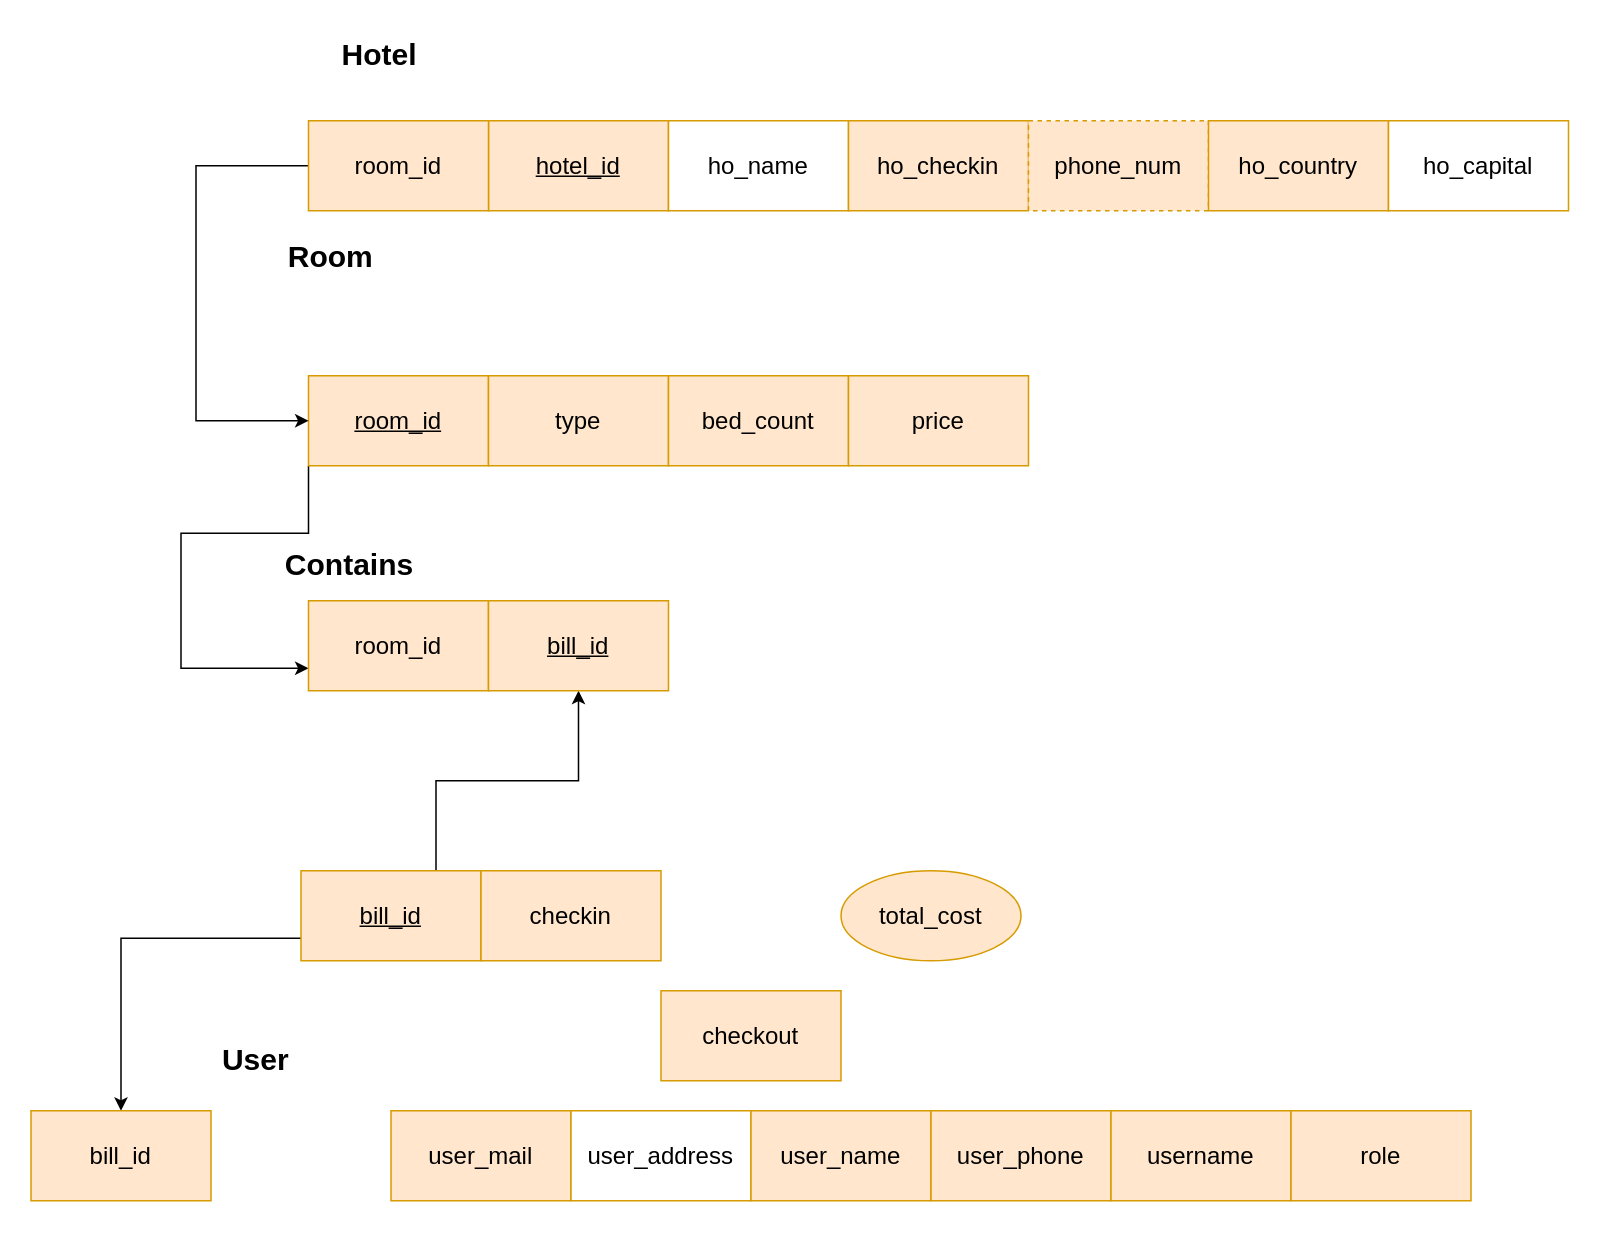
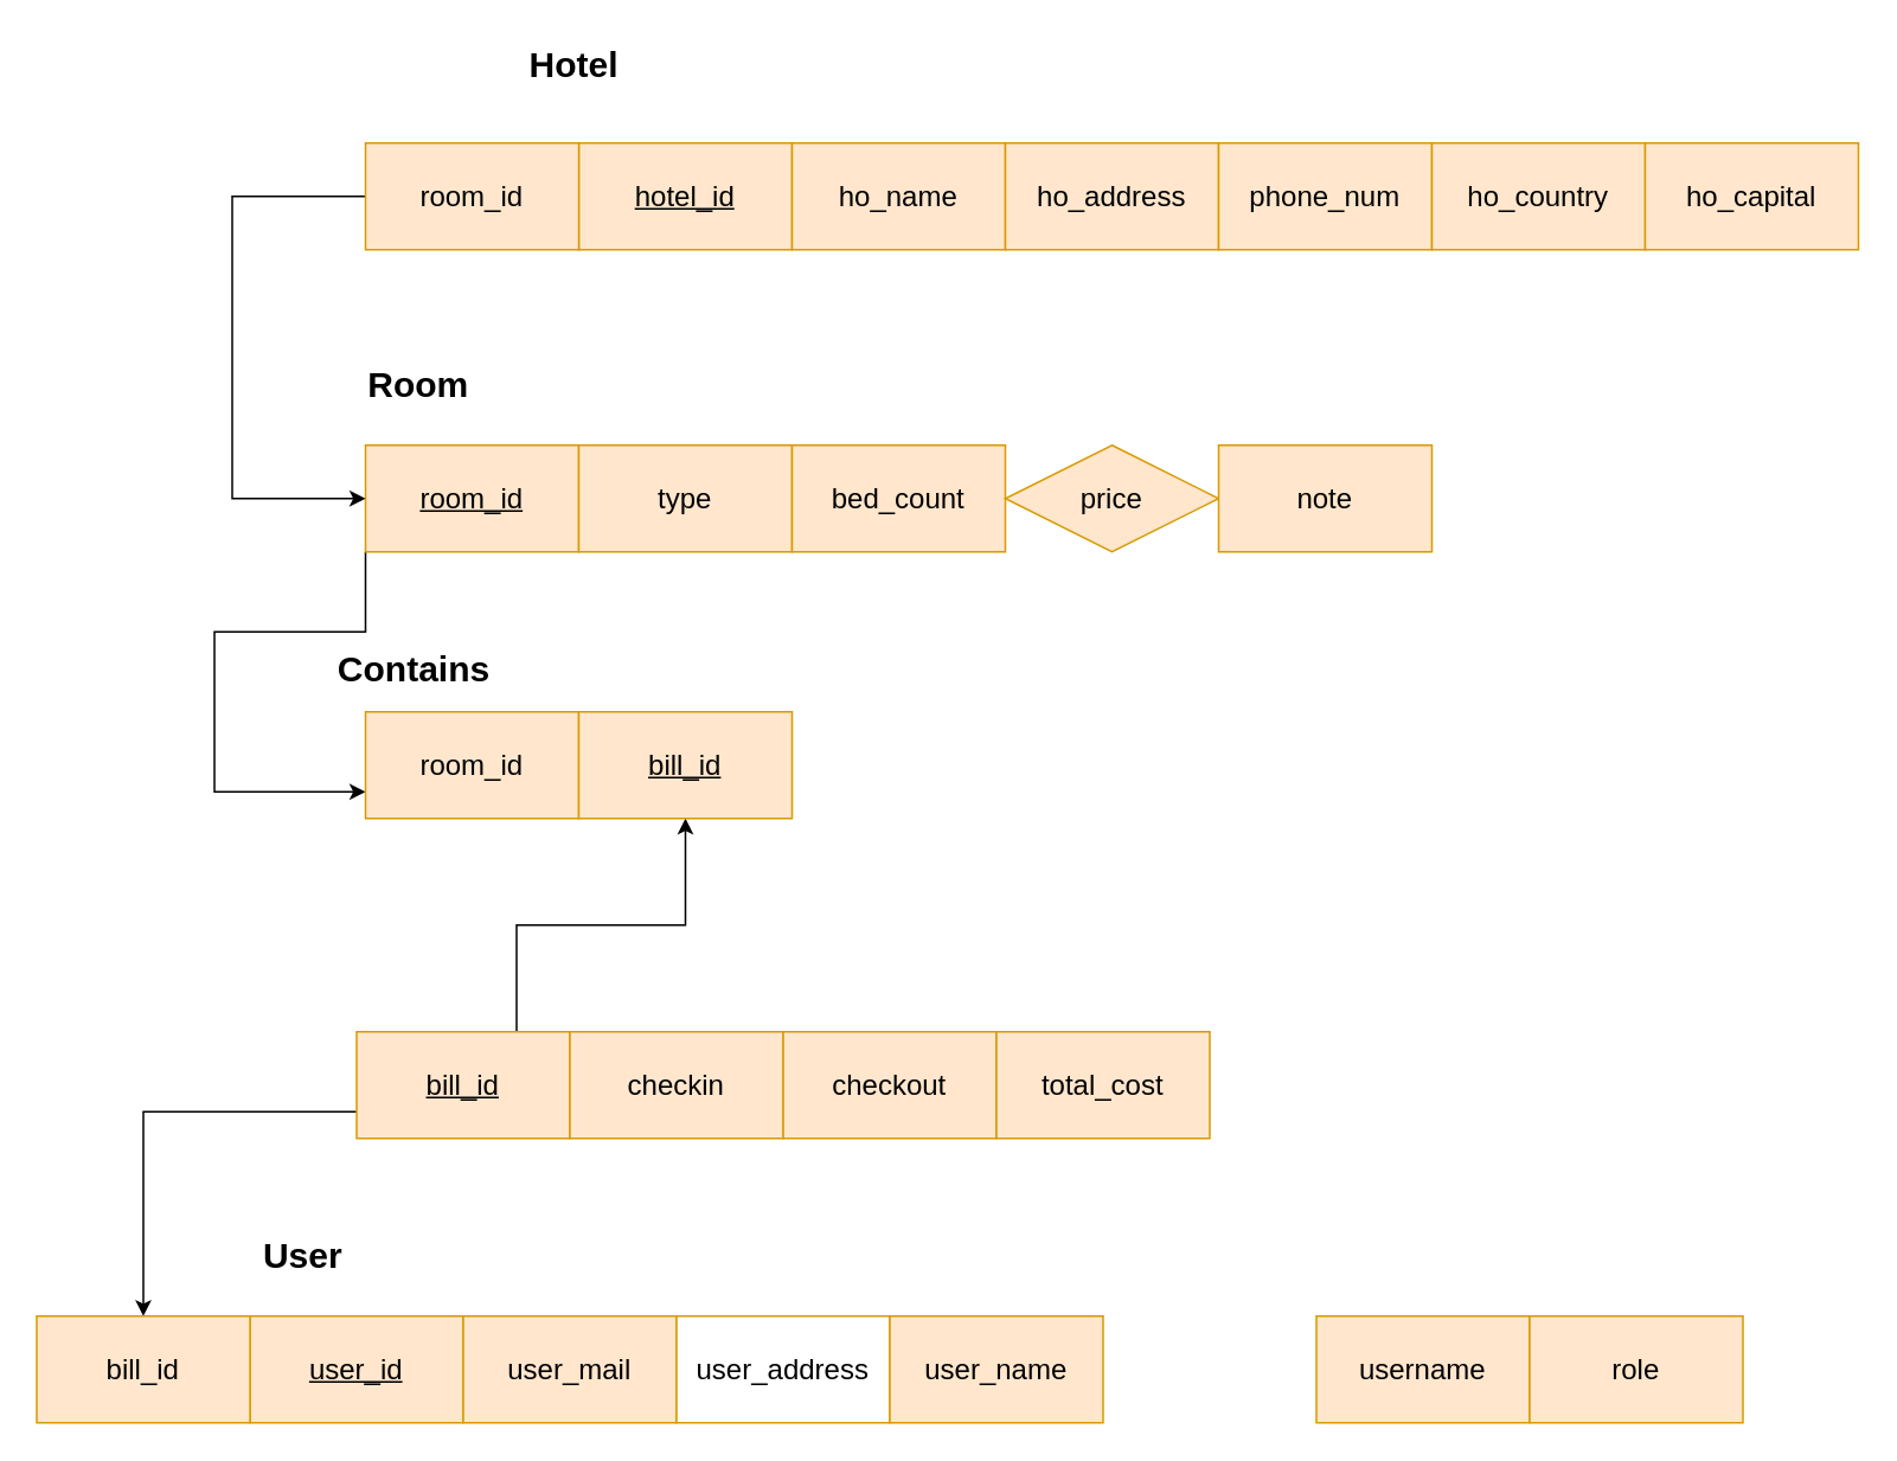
  <mxCell id="0" />
  <mxCell id="1" parent="0" />
  <mxCell id="2" style="edgeStyle=orthogonalEdgeStyle;rounded=0;orthogonalLoop=1;jettySize=auto;html=1;exitX=0;exitY=1;exitDx=0;exitDy=0;entryX=0;entryY=0.75;entryDx=0;entryDy=0;fontSize=16;" edge="1" parent="1" source="3" target="31"><mxGeometry relative="1" as="geometry"><Array as="points"><mxPoint x="205" y="355" /><mxPoint x="120" y="355" /><mxPoint x="120" y="445" /></Array></mxGeometry></mxCell>
  <mxCell id="3" value="&lt;u&gt;&lt;font style=&quot;font-size: 16px;&quot;&gt;room_id&lt;/font&gt;&lt;/u&gt;" style="rounded=0;whiteSpace=wrap;html=1;fillColor=#ffe6cc;strokeColor=#d79b00;" vertex="1" parent="1"><mxGeometry x="205" y="250" width="120" height="60" as="geometry" /></mxCell>
  <mxCell id="4" value="&lt;font style=&quot;font-size: 16px;&quot;&gt;type&lt;/font&gt;" style="rounded=0;whiteSpace=wrap;html=1;fillColor=#ffe6cc;strokeColor=#d79b00;" vertex="1" parent="1"><mxGeometry x="325" y="250" width="120" height="60" as="geometry" /></mxCell>
  <mxCell id="5" value="&lt;font style=&quot;font-size: 16px;&quot;&gt;bed_count&lt;/font&gt;" style="rounded=0;whiteSpace=wrap;html=1;fillColor=#ffe6cc;strokeColor=#d79b00;" vertex="1" parent="1"><mxGeometry x="445" y="250" width="120" height="60" as="geometry" /></mxCell>
- <mxCell id="6" value="&lt;font style=&quot;font-size: 16px;&quot;&gt;price&lt;/font&gt;" style="rounded=0;whiteSpace=wrap;html=1;fillColor=#ffe6cc;strokeColor=#d79b00;" vertex="1" parent="1"><mxGeometry x="565" y="250" width="120" height="60" as="geometry" /></mxCell>
- <mxCell id="7" value="&lt;b&gt;&lt;font style=&quot;font-size: 20px;&quot;&gt;Room&lt;/font&gt;&lt;/b&gt;" style="text;html=1;strokeColor=none;fillColor=none;align=center;verticalAlign=middle;whiteSpace=wrap;rounded=0;" vertex="1" parent="1"><mxGeometry x="190" y="155" width="60" height="30" as="geometry" /></mxCell>
+ <mxCell id="6" value="&lt;font style=&quot;font-size: 16px;&quot;&gt;price&lt;/font&gt;" style="rhombus;whiteSpace=wrap;html=1;fillColor=#ffe6cc;strokeColor=#d79b00;" vertex="1" parent="1"><mxGeometry x="565" y="250" width="120" height="60" as="geometry" /></mxCell>
+ <mxCell id="7" value="&lt;b&gt;&lt;font style=&quot;font-size: 20px;&quot;&gt;Room&lt;/font&gt;&lt;/b&gt;" style="text;html=1;strokeColor=none;fillColor=none;align=center;verticalAlign=middle;whiteSpace=wrap;rounded=0;" vertex="1" parent="1"><mxGeometry x="205" y="200" width="60" height="30" as="geometry" /></mxCell>
+ <mxCell id="8" value="&lt;font style=&quot;font-size: 16px;&quot;&gt;note&lt;/font&gt;" style="rounded=0;whiteSpace=wrap;html=1;fillColor=#ffe6cc;strokeColor=#d79b00;" vertex="1" parent="1"><mxGeometry x="685" y="250" width="120" height="60" as="geometry" /></mxCell>
  <mxCell id="9" value="&lt;u&gt;&lt;font style=&quot;font-size: 16px;&quot;&gt;hotel_id&lt;/font&gt;&lt;/u&gt;" style="rounded=0;whiteSpace=wrap;html=1;fillColor=#ffe6cc;strokeColor=#d79b00;" vertex="1" parent="1"><mxGeometry x="325" y="80" width="120" height="60" as="geometry" /></mxCell>
- <mxCell id="10" value="&lt;font style=&quot;font-size: 16px;&quot;&gt;ho_name&lt;/font&gt;" style="rounded=0;whiteSpace=wrap;html=1;fillColor=#ffffff;strokeColor=#d79b00;" vertex="1" parent="1"><mxGeometry x="445" y="80" width="120" height="60" as="geometry" /></mxCell>
- <mxCell id="11" value="&lt;font style=&quot;font-size: 16px;&quot;&gt;ho_checkin&lt;/font&gt;" style="rounded=0;whiteSpace=wrap;html=1;fillColor=#ffe6cc;strokeColor=#d79b00;" vertex="1" parent="1"><mxGeometry x="565" y="80" width="120" height="60" as="geometry" /></mxCell>
- <mxCell id="12" value="&lt;font style=&quot;font-size: 16px;&quot;&gt;phone_num&lt;/font&gt;" style="rounded=0;whiteSpace=wrap;html=1;fillColor=#ffe6cc;strokeColor=#d79b00;dashed=1;" vertex="1" parent="1"><mxGeometry x="685" y="80" width="120" height="60" as="geometry" /></mxCell>
- <mxCell id="13" value="&lt;b&gt;&lt;font style=&quot;font-size: 20px;&quot;&gt;Hotel&lt;/font&gt;&lt;/b&gt;" style="text;html=1;strokeColor=none;fillColor=none;align=center;verticalAlign=middle;whiteSpace=wrap;rounded=0;" vertex="1" parent="1"><mxGeometry x="205" y="20" width="95" height="30" as="geometry" /></mxCell>
+ <mxCell id="10" value="&lt;font style=&quot;font-size: 16px;&quot;&gt;ho_name&lt;/font&gt;" style="rounded=0;whiteSpace=wrap;html=1;fillColor=#ffe6cc;strokeColor=#d79b00;" vertex="1" parent="1"><mxGeometry x="445" y="80" width="120" height="60" as="geometry" /></mxCell>
+ <mxCell id="11" value="&lt;font style=&quot;font-size: 16px;&quot;&gt;ho_address&lt;/font&gt;" style="rounded=0;whiteSpace=wrap;html=1;fillColor=#ffe6cc;strokeColor=#d79b00;" vertex="1" parent="1"><mxGeometry x="565" y="80" width="120" height="60" as="geometry" /></mxCell>
+ <mxCell id="12" value="&lt;font style=&quot;font-size: 16px;&quot;&gt;phone_num&lt;/font&gt;" style="rounded=0;whiteSpace=wrap;html=1;fillColor=#ffe6cc;strokeColor=#d79b00;" vertex="1" parent="1"><mxGeometry x="685" y="80" width="120" height="60" as="geometry" /></mxCell>
+ <mxCell id="13" value="&lt;b&gt;&lt;font style=&quot;font-size: 20px;&quot;&gt;Hotel&lt;/font&gt;&lt;/b&gt;" style="text;html=1;strokeColor=none;fillColor=none;align=center;verticalAlign=middle;whiteSpace=wrap;rounded=0;" vertex="1" parent="1"><mxGeometry x="275" y="20" width="95" height="30" as="geometry" /></mxCell>
  <mxCell id="14" style="edgeStyle=orthogonalEdgeStyle;rounded=0;orthogonalLoop=1;jettySize=auto;html=1;exitX=0;exitY=0.5;exitDx=0;exitDy=0;entryX=0;entryY=0.5;entryDx=0;entryDy=0;fontSize=20;" edge="1" parent="1" source="15" target="3"><mxGeometry relative="1" as="geometry"><Array as="points"><mxPoint x="130" y="110" /><mxPoint x="130" y="280" /></Array></mxGeometry></mxCell>
  <mxCell id="15" value="&lt;font style=&quot;font-size: 16px;&quot;&gt;room_id&lt;/font&gt;" style="rounded=0;whiteSpace=wrap;html=1;fillColor=#ffe6cc;strokeColor=#d79b00;" vertex="1" parent="1"><mxGeometry x="205" y="80" width="120" height="60" as="geometry" /></mxCell>
  <mxCell id="16" style="edgeStyle=orthogonalEdgeStyle;rounded=0;orthogonalLoop=1;jettySize=auto;html=1;exitX=0;exitY=0.75;exitDx=0;exitDy=0;fontSize=14;" edge="1" parent="1" source="18" target="30"><mxGeometry relative="1" as="geometry" /></mxCell>
  <mxCell id="17" style="edgeStyle=orthogonalEdgeStyle;rounded=0;orthogonalLoop=1;jettySize=auto;html=1;exitX=0.75;exitY=0;exitDx=0;exitDy=0;fontSize=16;" edge="1" parent="1" source="18" target="32"><mxGeometry relative="1" as="geometry" /></mxCell>
  <mxCell id="18" value="&lt;u&gt;&lt;font style=&quot;font-size: 16px;&quot;&gt;bill_id&lt;/font&gt;&lt;/u&gt;" style="rounded=0;whiteSpace=wrap;html=1;fillColor=#ffe6cc;strokeColor=#d79b00;" vertex="1" parent="1"><mxGeometry x="200" y="580" width="120" height="60" as="geometry" /></mxCell>
  <mxCell id="19" value="&lt;font style=&quot;font-size: 16px;&quot;&gt;checkin&lt;/font&gt;" style="rounded=0;whiteSpace=wrap;html=1;fillColor=#ffe6cc;strokeColor=#d79b00;" vertex="1" parent="1"><mxGeometry x="320" y="580" width="120" height="60" as="geometry" /></mxCell>
- <mxCell id="20" value="&lt;font style=&quot;font-size: 16px;&quot;&gt;checkout&lt;/font&gt;" style="rounded=0;whiteSpace=wrap;html=1;fillColor=#ffe6cc;strokeColor=#d79b00;" vertex="1" parent="1"><mxGeometry x="440" y="660" width="120" height="60" as="geometry" /></mxCell>
- <mxCell id="21" value="&lt;font style=&quot;font-size: 16px;&quot;&gt;total_cost&lt;/font&gt;" style="ellipse;whiteSpace=wrap;html=1;fillColor=#ffe6cc;strokeColor=#d79b00;" vertex="1" parent="1"><mxGeometry x="560" y="580" width="120" height="60" as="geometry" /></mxCell>
+ <mxCell id="20" value="&lt;font style=&quot;font-size: 16px;&quot;&gt;checkout&lt;/font&gt;" style="rounded=0;whiteSpace=wrap;html=1;fillColor=#ffe6cc;strokeColor=#d79b00;" vertex="1" parent="1"><mxGeometry x="440" y="580" width="120" height="60" as="geometry" /></mxCell>
+ <mxCell id="21" value="&lt;font style=&quot;font-size: 16px;&quot;&gt;total_cost&lt;/font&gt;" style="rounded=0;whiteSpace=wrap;html=1;fillColor=#ffe6cc;strokeColor=#d79b00;" vertex="1" parent="1"><mxGeometry x="560" y="580" width="120" height="60" as="geometry" /></mxCell>
+ <mxCell id="22" value="&lt;u&gt;&lt;font style=&quot;font-size: 16px;&quot;&gt;user_id&lt;/font&gt;&lt;/u&gt;" style="rounded=0;whiteSpace=wrap;html=1;fillColor=#ffe6cc;strokeColor=#d79b00;" vertex="1" parent="1"><mxGeometry x="140" y="740" width="120" height="60" as="geometry" /></mxCell>
  <mxCell id="23" value="&lt;font style=&quot;font-size: 16px;&quot;&gt;user_mail&lt;/font&gt;" style="rounded=0;whiteSpace=wrap;html=1;fillColor=#ffe6cc;strokeColor=#d79b00;" vertex="1" parent="1"><mxGeometry x="260" y="740" width="120" height="60" as="geometry" /></mxCell>
  <mxCell id="24" value="&lt;font style=&quot;font-size: 16px;&quot;&gt;user_address&lt;/font&gt;" style="rounded=0;whiteSpace=wrap;html=1;fillColor=#ffffff;strokeColor=#d79b00;" vertex="1" parent="1"><mxGeometry x="380" y="740" width="120" height="60" as="geometry" /></mxCell>
  <mxCell id="25" value="&lt;font style=&quot;font-size: 16px;&quot;&gt;user_name&lt;/font&gt;" style="rounded=0;whiteSpace=wrap;html=1;fillColor=#ffe6cc;strokeColor=#d79b00;" vertex="1" parent="1"><mxGeometry x="500" y="740" width="120" height="60" as="geometry" /></mxCell>
  <mxCell id="26" value="&lt;span style=&quot;font-size: 20px;&quot;&gt;&lt;b&gt;User&lt;/b&gt;&lt;/span&gt;" style="text;html=1;strokeColor=none;fillColor=none;align=center;verticalAlign=middle;whiteSpace=wrap;rounded=0;" vertex="1" parent="1"><mxGeometry x="140" y="690" width="60" height="30" as="geometry" /></mxCell>
- <mxCell id="27" value="&lt;font style=&quot;font-size: 16px;&quot;&gt;user_phone&lt;/font&gt;" style="rounded=0;whiteSpace=wrap;html=1;fillColor=#ffe6cc;strokeColor=#d79b00;" vertex="1" parent="1"><mxGeometry x="620" y="740" width="120" height="60" as="geometry" /></mxCell>
  <mxCell id="28" value="&lt;font style=&quot;font-size: 16px;&quot;&gt;username&lt;/font&gt;" style="rounded=0;whiteSpace=wrap;html=1;fillColor=#ffe6cc;strokeColor=#d79b00;" vertex="1" parent="1"><mxGeometry x="740" y="740" width="120" height="60" as="geometry" /></mxCell>
  <mxCell id="29" value="&lt;font style=&quot;font-size: 16px;&quot;&gt;role&lt;/font&gt;" style="rounded=0;whiteSpace=wrap;html=1;fillColor=#ffe6cc;strokeColor=#d79b00;" vertex="1" parent="1"><mxGeometry x="860" y="740" width="120" height="60" as="geometry" /></mxCell>
  <mxCell id="30" value="&lt;font style=&quot;font-size: 16px;&quot;&gt;bill_id&lt;/font&gt;" style="rounded=0;whiteSpace=wrap;html=1;fillColor=#ffe6cc;strokeColor=#d79b00;" vertex="1" parent="1"><mxGeometry x="20" y="740" width="120" height="60" as="geometry" /></mxCell>
  <mxCell id="31" value="&lt;font style=&quot;font-size: 16px;&quot;&gt;room_id&lt;/font&gt;" style="rounded=0;whiteSpace=wrap;html=1;fillColor=#ffe6cc;strokeColor=#d79b00;" vertex="1" parent="1"><mxGeometry x="205" y="400" width="120" height="60" as="geometry" /></mxCell>
  <mxCell id="32" value="&lt;u&gt;&lt;font style=&quot;font-size: 16px;&quot;&gt;bill_id&lt;/font&gt;&lt;/u&gt;" style="rounded=0;whiteSpace=wrap;html=1;fillColor=#ffe6cc;strokeColor=#d79b00;" vertex="1" parent="1"><mxGeometry x="325" y="400" width="120" height="60" as="geometry" /></mxCell>
  <mxCell id="33" value="&lt;b&gt;&lt;font style=&quot;font-size: 20px;&quot;&gt;Contains&lt;/font&gt;&lt;/b&gt;" style="text;html=1;strokeColor=none;fillColor=none;align=center;verticalAlign=middle;whiteSpace=wrap;rounded=0;" vertex="1" parent="1"><mxGeometry x="205" y="360" width="55" height="30" as="geometry" /></mxCell>
  <mxCell id="34" value="&lt;font style=&quot;font-size: 16px;&quot;&gt;ho_country&lt;/font&gt;" style="rounded=0;whiteSpace=wrap;html=1;fillColor=#ffe6cc;strokeColor=#d79b00;" vertex="1" parent="1"><mxGeometry x="805" y="80" width="120" height="60" as="geometry" /></mxCell>
- <mxCell id="35" value="&lt;font style=&quot;font-size: 16px;&quot;&gt;ho_capital&lt;/font&gt;" style="rounded=0;whiteSpace=wrap;html=1;fillColor=#ffffff;strokeColor=#d79b00;" vertex="1" parent="1"><mxGeometry x="925" y="80" width="120" height="60" as="geometry" /></mxCell>
+ <mxCell id="35" value="&lt;font style=&quot;font-size: 16px;&quot;&gt;ho_capital&lt;/font&gt;" style="rounded=0;whiteSpace=wrap;html=1;fillColor=#ffe6cc;strokeColor=#d79b00;" vertex="1" parent="1"><mxGeometry x="925" y="80" width="120" height="60" as="geometry" /></mxCell>
